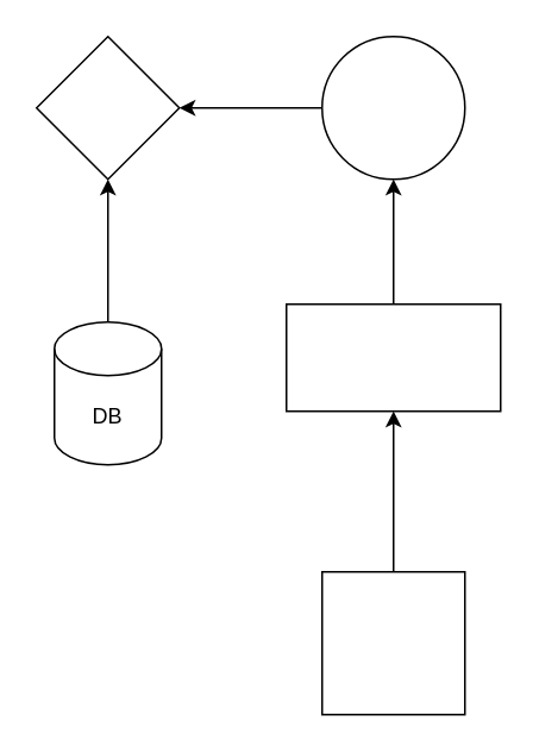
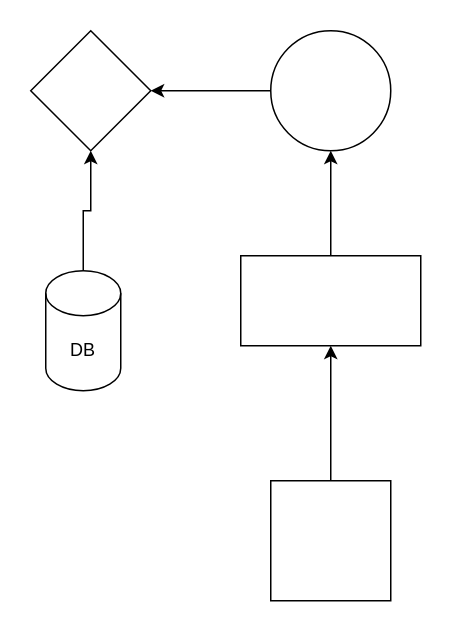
  <mxCell id="0" />
  <mxCell id="1" parent="0" />
  <mxCell id="2" value="" style="edgeStyle=orthogonalEdgeStyle;rounded=0;orthogonalLoop=1;jettySize=auto;html=1;" edge="1" parent="1" source="3" target="5"><mxGeometry relative="1" as="geometry" /></mxCell>
  <mxCell id="3" value="" style="whiteSpace=wrap;html=1;aspect=fixed;" vertex="1" parent="1"><mxGeometry x="180" y="320" width="80" height="80" as="geometry" /></mxCell>
  <mxCell id="4" value="" style="edgeStyle=orthogonalEdgeStyle;rounded=0;orthogonalLoop=1;jettySize=auto;html=1;" edge="1" parent="1" source="5" target="7"><mxGeometry relative="1" as="geometry" /></mxCell>
  <mxCell id="5" value="" style="whiteSpace=wrap;html=1;" vertex="1" parent="1"><mxGeometry x="160" y="170" width="120" height="60" as="geometry" /></mxCell>
  <mxCell id="6" value="" style="edgeStyle=orthogonalEdgeStyle;rounded=0;orthogonalLoop=1;jettySize=auto;html=1;" edge="1" parent="1" source="7" target="8"><mxGeometry relative="1" as="geometry" /></mxCell>
  <mxCell id="7" value="" style="ellipse;whiteSpace=wrap;html=1;" vertex="1" parent="1"><mxGeometry x="180" y="20" width="80" height="80" as="geometry" /></mxCell>
  <mxCell id="8" value="" style="rhombus;whiteSpace=wrap;html=1;" vertex="1" parent="1"><mxGeometry x="20" y="20" width="80" height="80" as="geometry" /></mxCell>
  <mxCell id="9" style="edgeStyle=orthogonalEdgeStyle;rounded=0;orthogonalLoop=1;jettySize=auto;html=1;entryX=0.5;entryY=1;entryDx=0;entryDy=0;" edge="1" parent="1" source="10" target="8"><mxGeometry relative="1" as="geometry" /></mxCell>
- <mxCell id="10" value="DB" style="shape=cylinder3;whiteSpace=wrap;html=1;boundedLbl=1;backgroundOutline=1;size=15;" vertex="1" parent="1"><mxGeometry x="30" y="180" width="60" height="80" as="geometry" /></mxCell>
+ <mxCell id="10" value="DB" style="shape=cylinder3;whiteSpace=wrap;html=1;boundedLbl=1;backgroundOutline=1;size=15;" vertex="1" parent="1"><mxGeometry x="30" y="180" width="50" height="80" as="geometry" /></mxCell>
